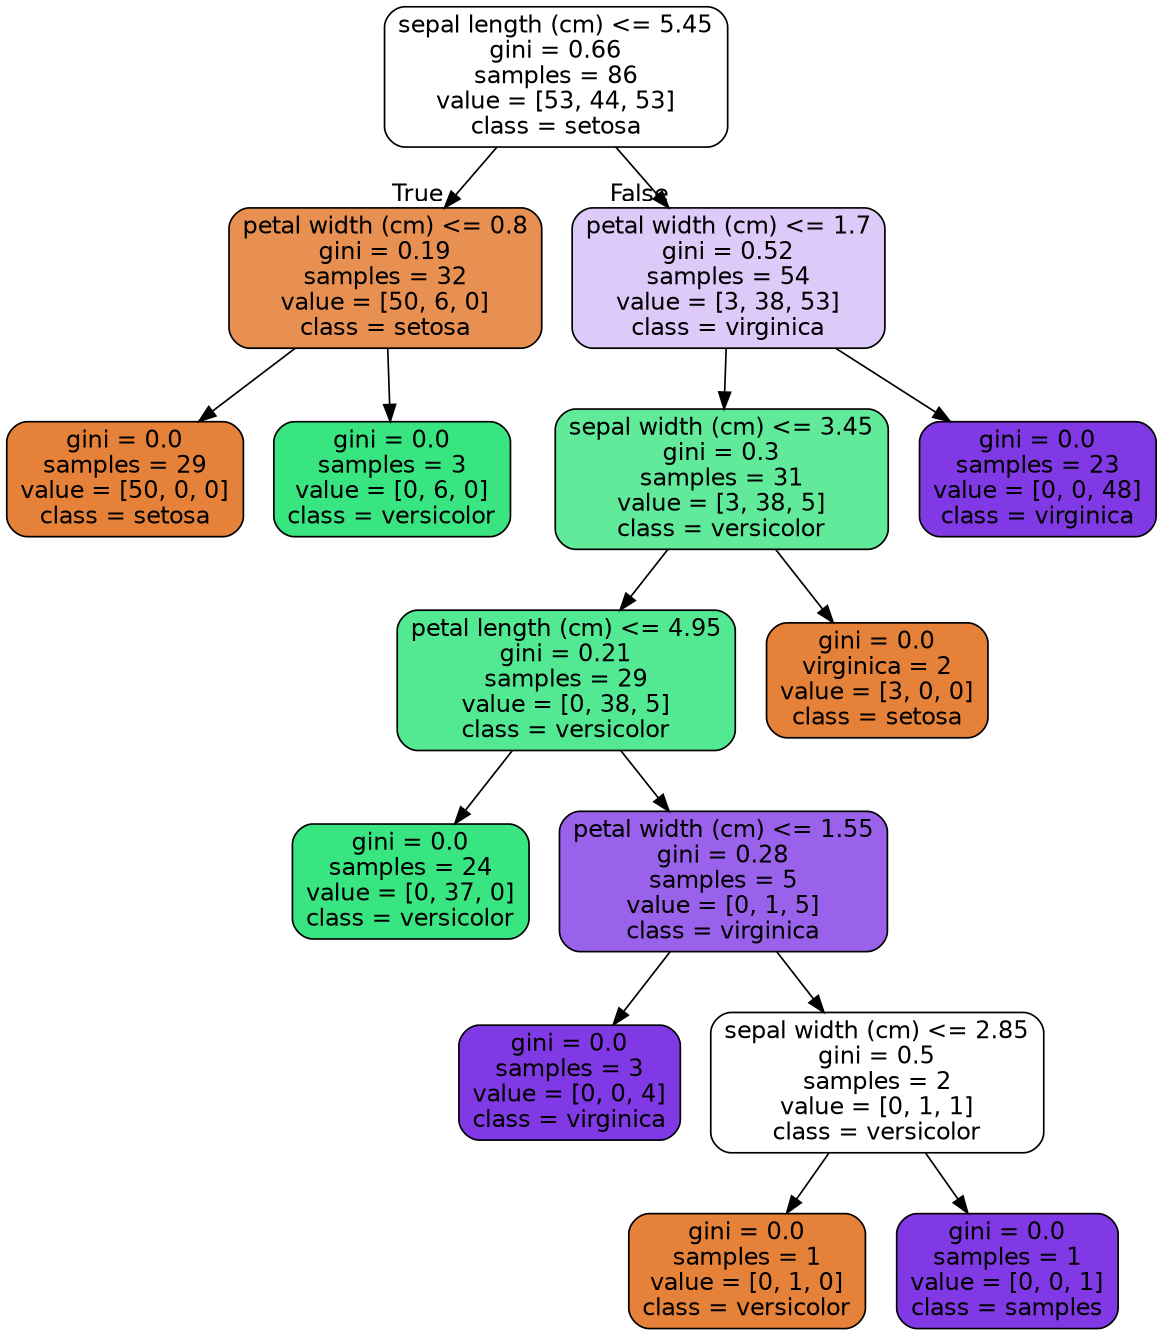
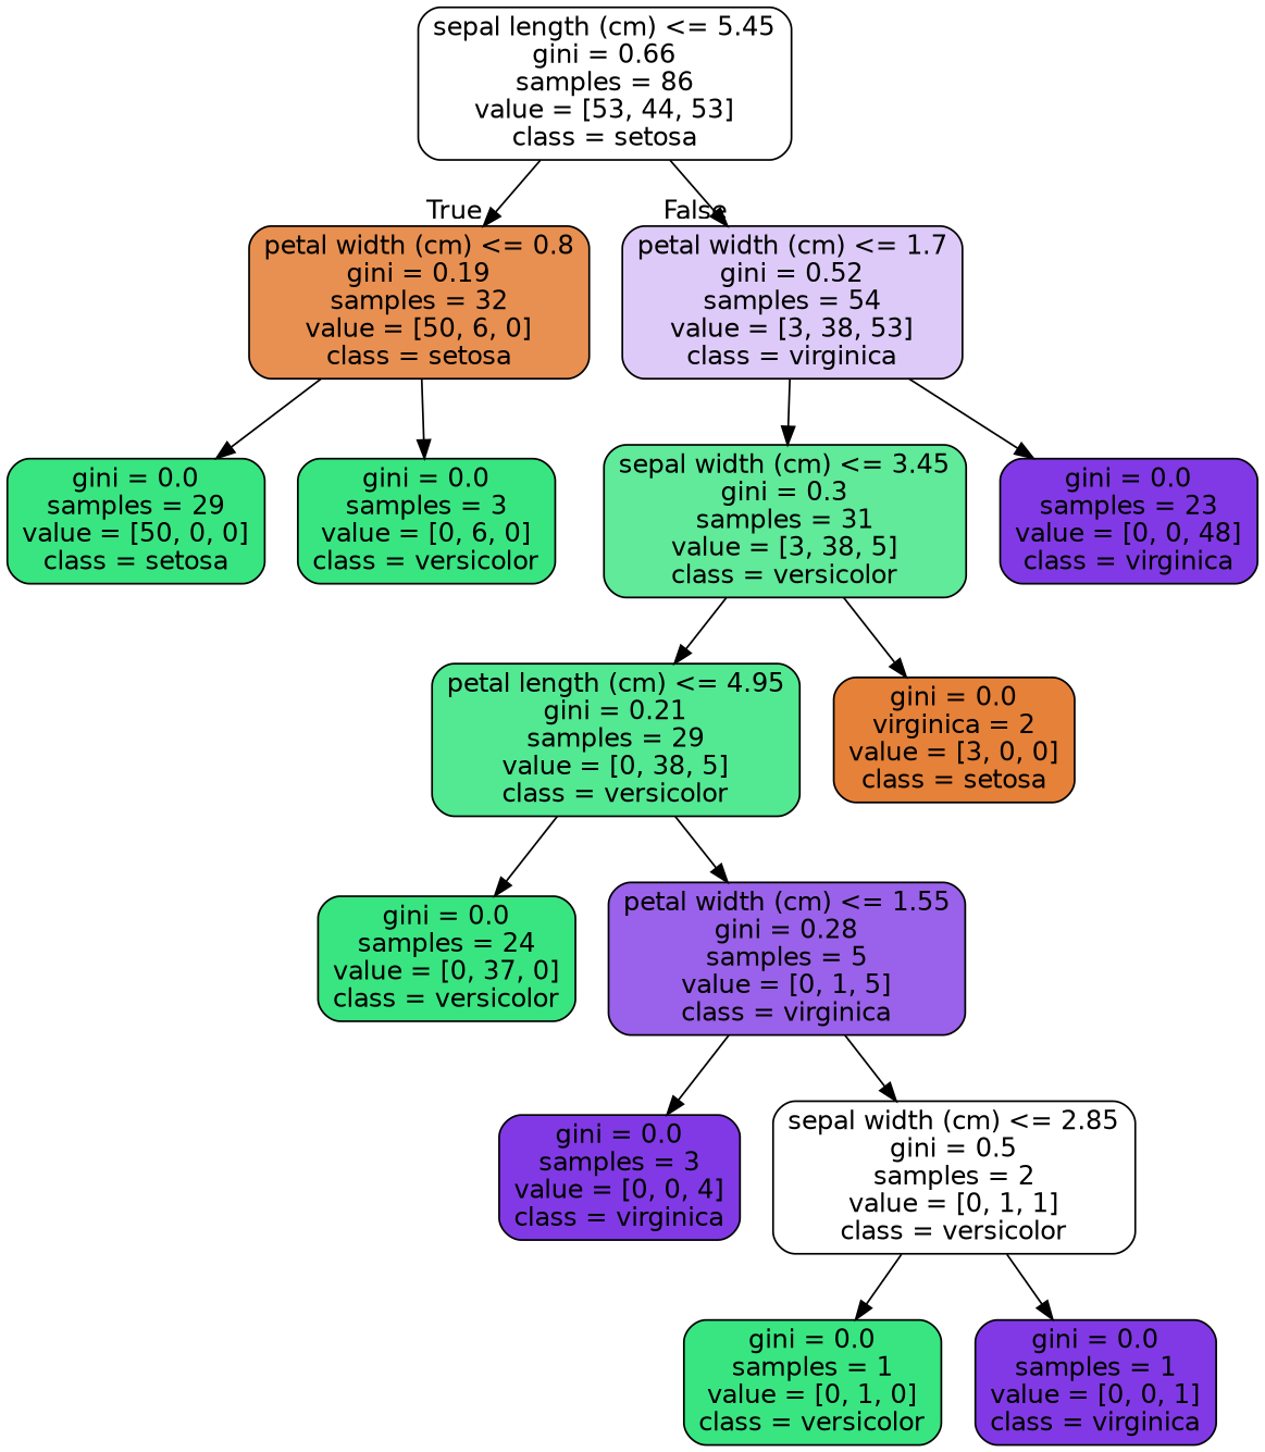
  digraph {
    fontname="DejaVu Sans"
    node [color=black fillcolor="#39e581" fontname="DejaVu Sans" shape=box style="filled, rounded"]
    edge [fontname="DejaVu Sans"]
    n1 [fillcolor="#ffffff" label="sepal length (cm) <= 5.45\ngini = 0.66\nsamples = 86\nvalue = [53, 44, 53]\nclass = setosa"]
    n2 [fillcolor="#e89051" label="petal width (cm) <= 0.8\ngini = 0.19\nsamples = 32\nvalue = [50, 6, 0]\nclass = setosa"]
    n3 [fillcolor="#ddcaf8" label="petal width (cm) <= 1.7\ngini = 0.52\nsamples = 54\nvalue = [3, 38, 53]\nclass = virginica"]
-   n4 [fillcolor="#e58139" label="gini = 0.0\nsamples = 29\nvalue = [50, 0, 0]\nclass = setosa"]
+   n4 [label="gini = 0.0\nsamples = 29\nvalue = [50, 0, 0]\nclass = setosa"]
    n5 [label="gini = 0.0\nsamples = 3\nvalue = [0, 6, 0]\nclass = versicolor"]
    n6 [fillcolor="#60ea9a" label="sepal width (cm) <= 3.45\ngini = 0.3\nsamples = 31\nvalue = [3, 38, 5]\nclass = versicolor"]
    n7 [fillcolor="#8139e5" label="gini = 0.0\nsamples = 23\nvalue = [0, 0, 48]\nclass = virginica"]
    n8 [fillcolor="#53e892" label="petal length (cm) <= 4.95\ngini = 0.21\nsamples = 29\nvalue = [0, 38, 5]\nclass = versicolor"]
    n9 [fillcolor="#e58139" label="gini = 0.0\nvirginica = 2\nvalue = [3, 0, 0]\nclass = setosa"]
    n10 [label="gini = 0.0\nsamples = 24\nvalue = [0, 37, 0]\nclass = versicolor"]
    n11 [fillcolor="#9a61ea" label="petal width (cm) <= 1.55\ngini = 0.28\nsamples = 5\nvalue = [0, 1, 5]\nclass = virginica"]
    n12 [fillcolor="#8139e5" label="gini = 0.0\nsamples = 3\nvalue = [0, 0, 4]\nclass = virginica"]
    n13 [fillcolor="#ffffff" label="sepal width (cm) <= 2.85\ngini = 0.5\nsamples = 2\nvalue = [0, 1, 1]\nclass = versicolor"]
-   n14 [fillcolor="#e58139" label="gini = 0.0\nsamples = 1\nvalue = [0, 1, 0]\nclass = versicolor"]
-   n15 [fillcolor="#8139e5" label="gini = 0.0\nsamples = 1\nvalue = [0, 0, 1]\nclass = samples"]
+   n14 [label="gini = 0.0\nsamples = 1\nvalue = [0, 1, 0]\nclass = versicolor"]
+   n15 [fillcolor="#8139e5" label="gini = 0.0\nsamples = 1\nvalue = [0, 0, 1]\nclass = virginica"]
    n1 -> n2 [headlabel=True labelangle=45 labeldistance=2.5]
    n1 -> n3 [headlabel=False labelangle=-45 labeldistance=2.5]
    n2 -> n4
    n2 -> n5
    n3 -> n6
    n3 -> n7
    n6 -> n8
    n6 -> n9
    n8 -> n10
    n8 -> n11
    n11 -> n12
    n11 -> n13
    n13 -> n14
    n13 -> n15
  }
